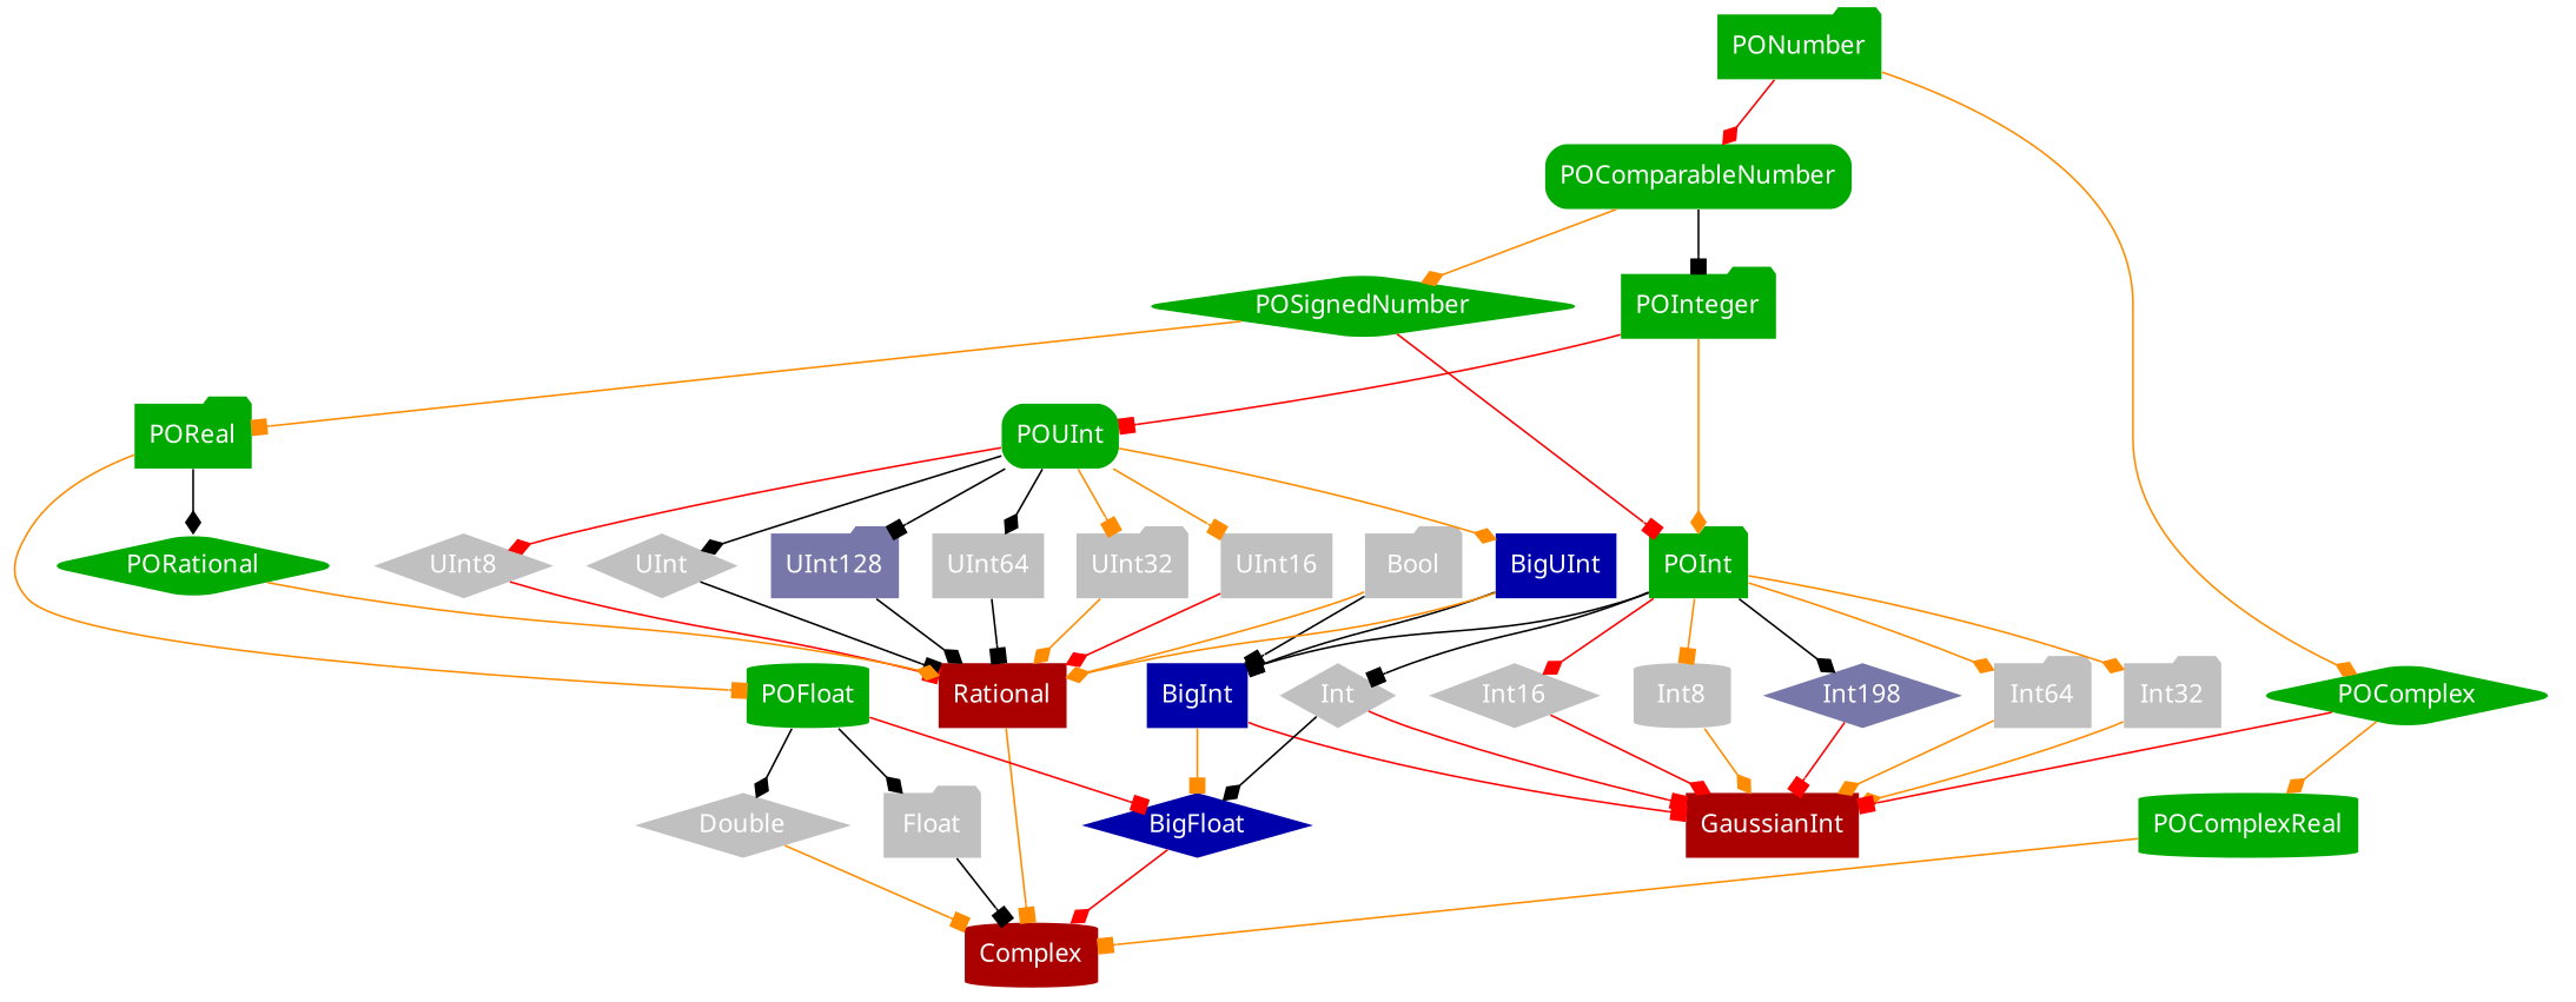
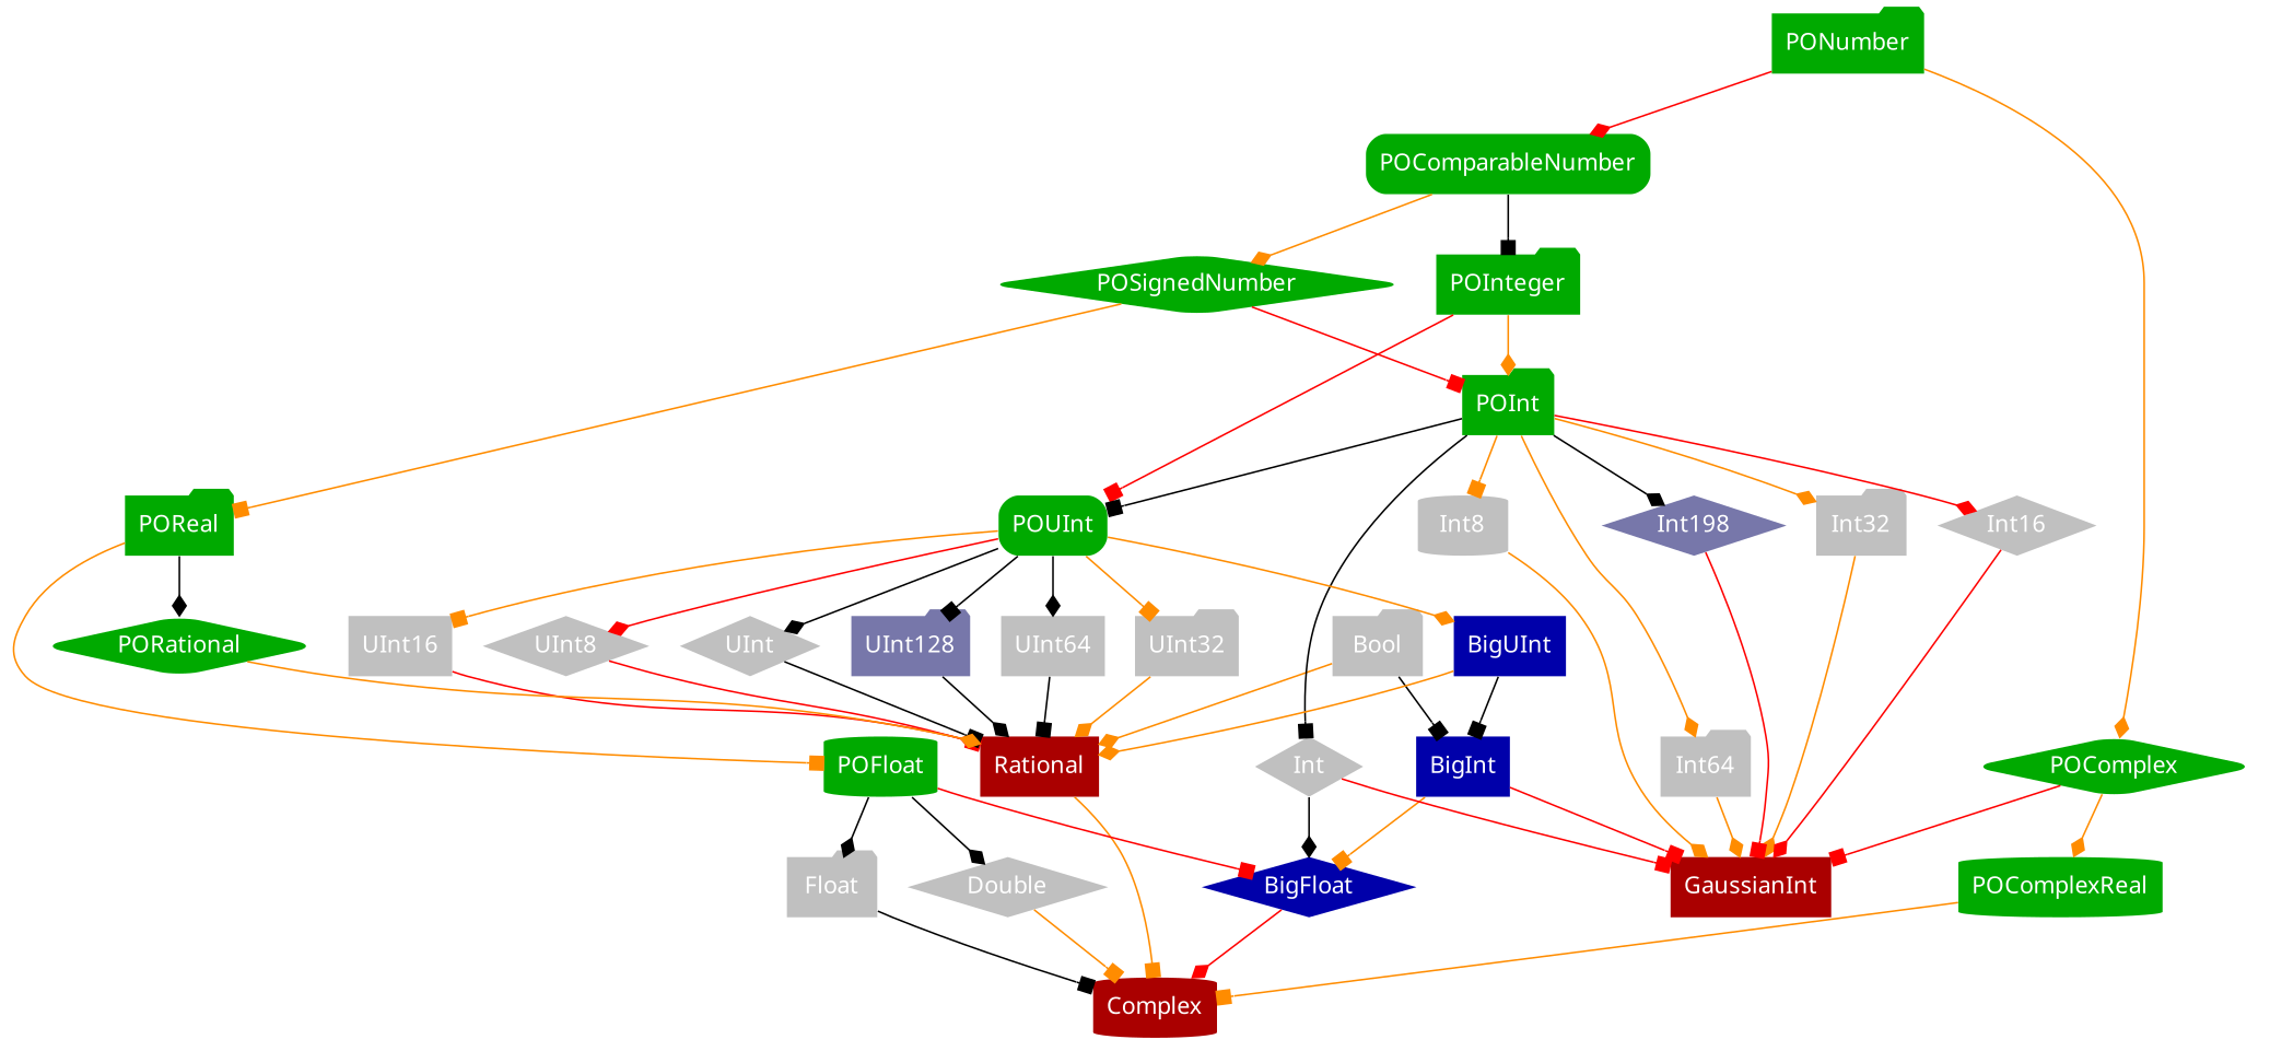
  digraph {
    node [fillcolor=gray fontcolor=white fontname="San Francisco" peripheries=0 shape=folder style=filled]
    edge [arrowhead=diamond color=darkorange]
    BigInt [fillcolor="#0000aa" shape=box]
    Bool
    Rational [fillcolor="#aa0000" shape=box]
    GaussianInt [fillcolor="#aa0000" shape=box]
    BigFloat [fillcolor="#0000aa" shape=diamond]
    Complex [fillcolor="#aa0000" shape=cylinder]
    Int64
    Int32
    Int16 [shape=diamond]
    Int8 [shape=cylinder]
    Int [shape=diamond]
    UInt64 [shape=box]
    UInt32
    UInt16 [shape=box]
    UInt8 [shape=diamond]
    UInt [shape=diamond]
    Double [shape=diamond]
    Float
    PONumber [fillcolor="#00aa00" style="filled, rounded"]
    POComparableNumber [fillcolor="#00aa00" shape=box style="filled, rounded"]
    POComplex [fillcolor="#00aa00" shape=diamond style="filled, rounded"]
    POSignedNumber [fillcolor="#00aa00" shape=diamond style="filled, rounded"]
    POInteger [fillcolor="#00aa00" style="filled, rounded"]
    POComplexReal [fillcolor="#00aa00" shape=cylinder style="filled, rounded"]
    POInt [fillcolor="#00aa00" style="filled, rounded"]
    POReal [fillcolor="#00aa00" style="filled, rounded"]
    POUInt [fillcolor="#00aa00" shape=box style="filled, rounded"]
    n28 [fillcolor="#7777aa" label=Int198 shape=diamond]
    POFloat [fillcolor="#00aa00" shape=cylinder style="filled, rounded"]
    PORational [fillcolor="#00aa00" shape=diamond style="filled, rounded"]
    BigUInt [fillcolor="#0000aa" shape=box]
    UInt128 [fillcolor="#7777aa"]
    BigInt -> GaussianInt [arrowhead=box color=red]
    BigInt -> BigFloat [arrowhead=box]
    Bool -> BigInt [arrowhead=box color=black]
    Bool -> Rational
    Rational -> Complex [arrowhead=box]
    BigFloat -> Complex [color=red]
    Int64 -> GaussianInt
    Int32 -> GaussianInt
    Int16 -> GaussianInt [color=red]
    Int8 -> GaussianInt
    Int -> GaussianInt [arrowhead=box color=red]
    Int -> BigFloat [color=black]
    UInt64 -> Rational [arrowhead=box color=black]
    UInt32 -> Rational
    UInt16 -> Rational [color=red]
    UInt8 -> Rational [arrowhead=box color=red]
    UInt -> Rational [arrowhead=box color=black]
    Double -> Complex [arrowhead=box]
    Float -> Complex [arrowhead=box color=black]
    PONumber -> POComparableNumber [color=red]
    PONumber -> POComplex
    POComparableNumber -> POSignedNumber
    POComparableNumber -> POInteger [arrowhead=box color=black]
    POComplex -> GaussianInt [arrowhead=box color=red]
    POComplex -> POComplexReal
    POSignedNumber -> POInt [arrowhead=box color=red]
    POSignedNumber -> POReal [arrowhead=box]
    POInteger -> POInt
    POInteger -> POUInt [arrowhead=box color=red]
    POComplexReal -> Complex [arrowhead=box]
-   POInt -> BigInt [arrowhead=box color=black]
+   POInt -> POUInt [arrowhead=box color=black]
    POInt -> Int64
    POInt -> Int32
    POInt -> Int16 [color=red]
    POInt -> Int8 [arrowhead=box]
    POInt -> Int [arrowhead=box color=black]
    POInt -> n28 [color=black]
    POReal -> POFloat [arrowhead=box]
    POReal -> PORational [color=black]
    POUInt -> UInt64 [color=black]
    POUInt -> UInt32 [arrowhead=box]
    POUInt -> UInt16 [arrowhead=box]
    POUInt -> UInt8 [color=red]
    POUInt -> UInt [color=black]
    POUInt -> BigUInt
    POUInt -> UInt128 [arrowhead=box color=black]
    n28 -> GaussianInt [arrowhead=box color=red]
    POFloat -> BigFloat [arrowhead=box color=red]
    POFloat -> Double [color=black]
    POFloat -> Float [color=black]
    PORational -> Rational
    BigUInt -> BigInt [arrowhead=box color=black]
    BigUInt -> Rational
    UInt128 -> Rational [color=black]
  }
